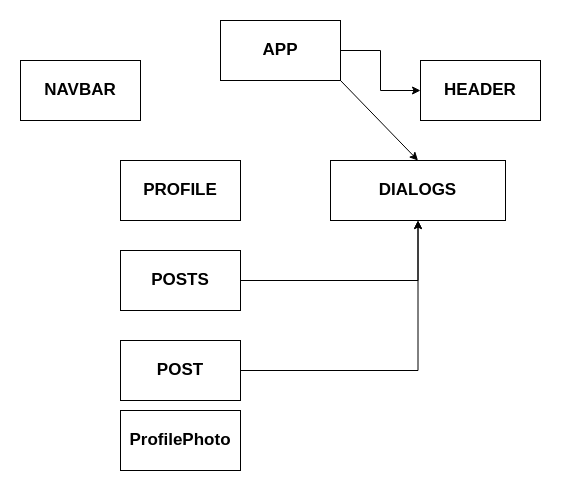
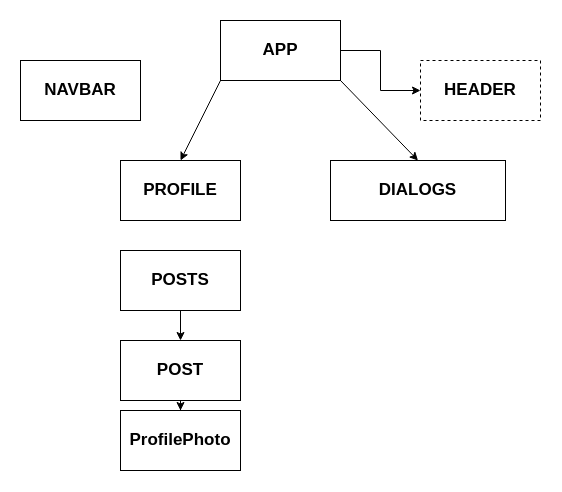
  <mxCell id="0" />
  <mxCell id="1" parent="0" />
  <mxCell id="2" value="" style="edgeStyle=orthogonalEdgeStyle;rounded=0;orthogonalLoop=1;jettySize=auto;html=1;" edge="1" parent="1" source="3" target="5"><mxGeometry relative="1" as="geometry" /></mxCell>
  <mxCell id="3" value="&lt;font size=&quot;1&quot;&gt;&lt;b style=&quot;font-size: 17px&quot;&gt;APP&lt;/b&gt;&lt;/font&gt;" style="rounded=0;whiteSpace=wrap;html=1;" vertex="1" parent="1"><mxGeometry x="220" width="120" height="60" as="geometry" y="20" /></mxCell>
  <mxCell id="4" value="&lt;b&gt;&lt;font style=&quot;font-size: 17px&quot;&gt;NAVBAR&lt;/font&gt;&lt;/b&gt;" style="rounded=0;whiteSpace=wrap;html=1;" vertex="1" parent="1"><mxGeometry x="20" y="60" width="120" height="60" as="geometry" /></mxCell>
- <mxCell id="5" value="&lt;font size=&quot;1&quot;&gt;&lt;b style=&quot;font-size: 17px&quot;&gt;HEADER&lt;/b&gt;&lt;/font&gt;" style="rounded=0;whiteSpace=wrap;html=1;" vertex="1" parent="1"><mxGeometry x="420" y="60" width="120" height="60" as="geometry" /></mxCell>
+ <mxCell id="5" value="&lt;font size=&quot;1&quot;&gt;&lt;b style=&quot;font-size: 17px&quot;&gt;HEADER&lt;/b&gt;&lt;/font&gt;" style="rounded=0;whiteSpace=wrap;html=1;dashed=1;" vertex="1" parent="1"><mxGeometry x="420" y="60" width="120" height="60" as="geometry" /></mxCell>
  <mxCell id="6" value="&lt;font size=&quot;1&quot;&gt;&lt;b style=&quot;font-size: 17px&quot;&gt;PROFILE&lt;/b&gt;&lt;/font&gt;" style="rounded=0;whiteSpace=wrap;html=1;" vertex="1" parent="1"><mxGeometry x="120" y="160" width="120" height="60" as="geometry" /></mxCell>
  <mxCell id="7" value="&lt;b&gt;&lt;font style=&quot;font-size: 17px&quot;&gt;DIALOGS&lt;/font&gt;&lt;/b&gt;" style="rounded=0;whiteSpace=wrap;html=1;" vertex="1" parent="1"><mxGeometry x="330" y="160" width="175" height="60" as="geometry" /></mxCell>
  <mxCell id="8" value="" style="endArrow=classic;html=1;entryX=0.5;entryY=0;entryDx=0;entryDy=0;exitX=1;exitY=1;exitDx=0;exitDy=0;" edge="1" parent="1" source="3" target="7"><mxGeometry width="50" height="50" relative="1" as="geometry"><mxPoint x="350" y="120" as="sourcePoint" /><mxPoint x="320" y="250" as="targetPoint" /></mxGeometry></mxCell>
- <mxCell id="9" value="" style="edgeStyle=orthogonalEdgeStyle;rounded=0;orthogonalLoop=1;jettySize=auto;html=1;" edge="1" parent="1" source="10" target="7"><mxGeometry relative="1" as="geometry" /></mxCell>
+ <mxCell id="9" value="" style="edgeStyle=orthogonalEdgeStyle;rounded=0;orthogonalLoop=1;jettySize=auto;html=1;" edge="1" parent="1" source="10" target="13"><mxGeometry relative="1" as="geometry" /></mxCell>
  <mxCell id="10" value="&lt;font size=&quot;1&quot;&gt;&lt;b style=&quot;font-size: 17px&quot;&gt;POSTS&lt;/b&gt;&lt;/font&gt;" style="rounded=0;whiteSpace=wrap;html=1;" vertex="1" parent="1"><mxGeometry x="120" y="250" width="120" height="60" as="geometry" /></mxCell>
  <mxCell id="11" style="edgeStyle=orthogonalEdgeStyle;rounded=0;orthogonalLoop=1;jettySize=auto;html=1;exitX=0.5;exitY=1;exitDx=0;exitDy=0;" edge="1" parent="1" source="10" target="10"><mxGeometry relative="1" as="geometry" /></mxCell>
- <mxCell id="12" value="" style="edgeStyle=orthogonalEdgeStyle;rounded=0;orthogonalLoop=1;jettySize=auto;html=1;" edge="1" parent="1" source="13" target="7"><mxGeometry relative="1" as="geometry" /></mxCell>
+ <mxCell id="12" value="" style="edgeStyle=orthogonalEdgeStyle;rounded=0;orthogonalLoop=1;jettySize=auto;html=1;" edge="1" parent="1" source="13" target="14"><mxGeometry relative="1" as="geometry" /></mxCell>
  <mxCell id="13" value="&lt;font size=&quot;1&quot;&gt;&lt;b style=&quot;font-size: 17px&quot;&gt;POST&lt;/b&gt;&lt;/font&gt;" style="rounded=0;whiteSpace=wrap;html=1;" vertex="1" parent="1"><mxGeometry x="120" y="340" width="120" height="60" as="geometry" /></mxCell>
  <mxCell id="14" value="&lt;font size=&quot;1&quot;&gt;&lt;b style=&quot;font-size: 17px&quot;&gt;ProfilePhoto&lt;/b&gt;&lt;/font&gt;" style="rounded=0;whiteSpace=wrap;html=1;" vertex="1" parent="1"><mxGeometry x="120" y="410" width="120" height="60" as="geometry" /></mxCell>
+ <mxCell id="15" value="" style="endArrow=classic;html=1;exitX=0;exitY=1;exitDx=0;exitDy=0;entryX=0.5;entryY=0;entryDx=0;entryDy=0;" edge="1" parent="1" source="3" target="6"><mxGeometry width="50" height="50" relative="1" as="geometry"><mxPoint x="270" y="300" as="sourcePoint" /><mxPoint x="320" y="250" as="targetPoint" /></mxGeometry></mxCell>
